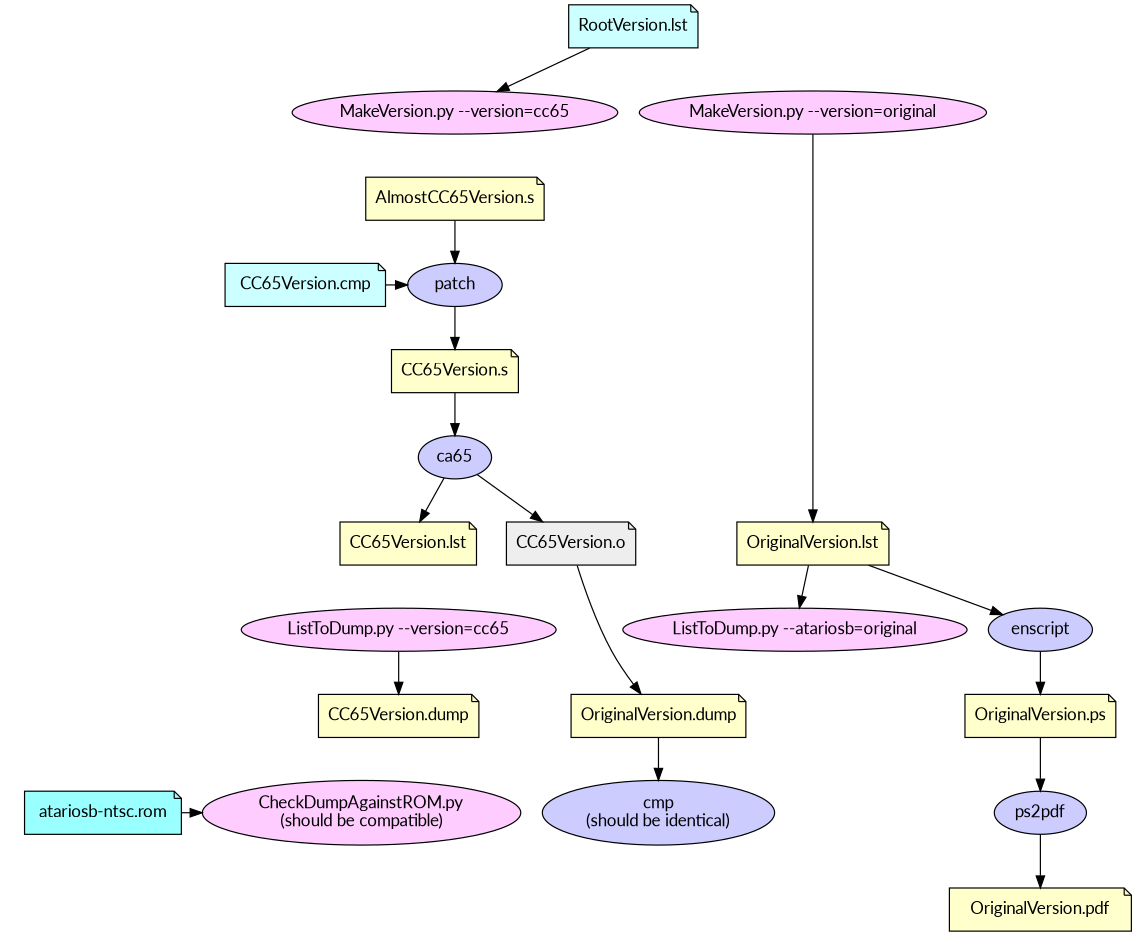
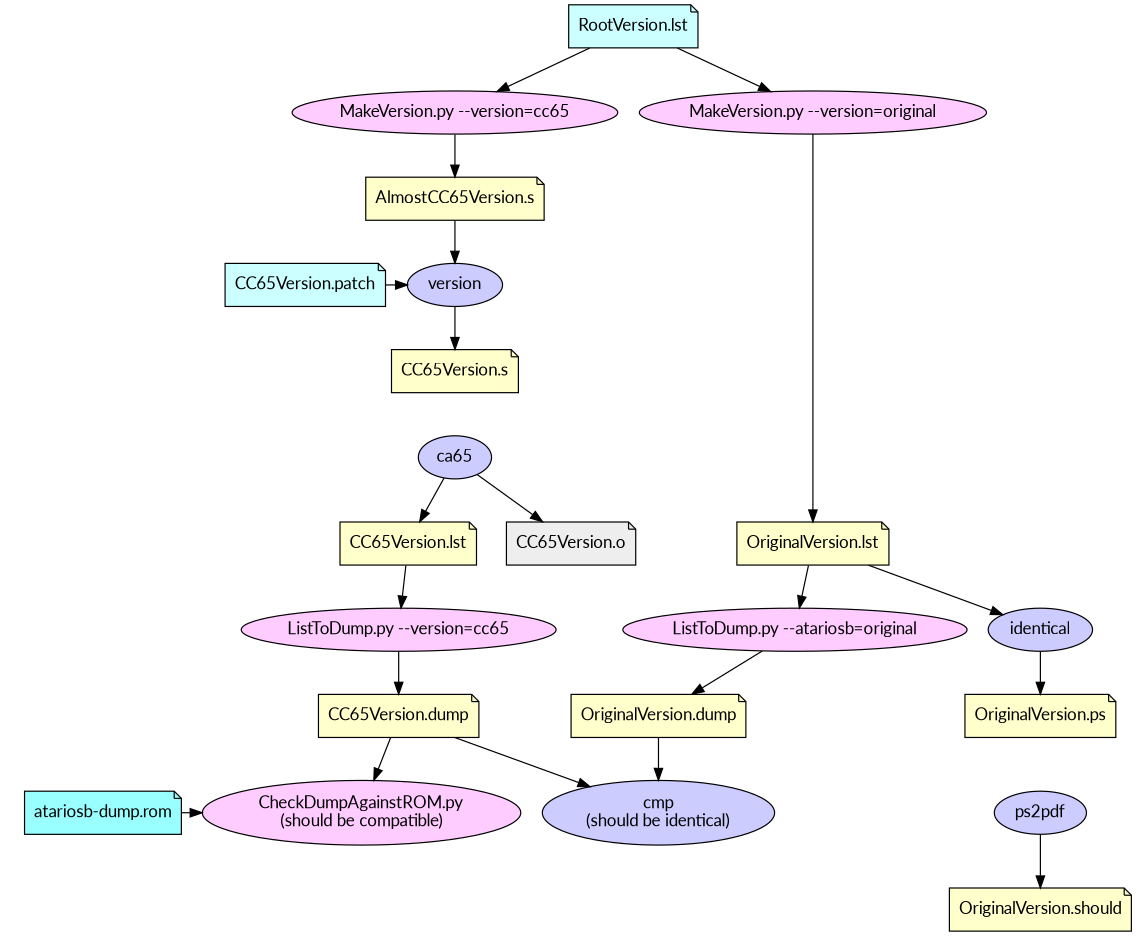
  digraph {
    fontname=Lato
    node [fillcolor="#ffffcc" fontname=Lato shape=note style=filled]
    edge [fontname=Lato]
    n1 [fillcolor="#ffccff" label="ListToDump.py --version=cc65" shape=ellipse]
    n2 [fillcolor="#ffccff" label="ListToDump.py --atariosb=original" shape=ellipse]
    n3 [fillcolor="#ffccff" label="MakeVersion.py --version=cc65" shape=ellipse]
    n4 [fillcolor="#ffccff" label="MakeVersion.py --version=original" shape=ellipse]
    n5 [label="CC65Version.lst"]
    n6 [label="OriginalVersion.lst"]
-   n7 [fillcolor="#ccccff" label=patch shape=ellipse]
-   n8 [fillcolor="#ccffff" label="CC65Version.cmp"]
+   n7 [fillcolor="#ccccff" label=version shape=ellipse]
+   n8 [fillcolor="#ccffff" label="CC65Version.patch"]
    n9 [fillcolor="#ffccff" label="CheckDumpAgainstROM.py\n(should be compatible)" shape=ellipse]
-   n10 [fillcolor="#99ffff" label="atariosb-ntsc.rom"]
+   n10 [fillcolor="#99ffff" label="atariosb-dump.rom"]
    n11 [label="CC65Version.dump"]
    n12 [label="OriginalVersion.dump"]
    n13 [label="AlmostCC65Version.s"]
-   n14 [fillcolor="#ccccff" label=enscript shape=ellipse]
+   n14 [fillcolor="#ccccff" label=identical shape=ellipse]
    n15 [label="CC65Version.s"]
    n16 [fillcolor="#ccccff" label=ca65 shape=ellipse]
    n17 [fillcolor="#ccccff" label="cmp\n(should be identical)" shape=ellipse]
    n18 [label="OriginalVersion.ps"]
    n19 [fillcolor="#ccffff" label="RootVersion.lst"]
    n20 [fillcolor="#eeeeee" label="CC65Version.o"]
    n21 [fillcolor="#ccccff" label=ps2pdf shape=ellipse]
-   n22 [label="OriginalVersion.pdf"]
+   n22 [label="OriginalVersion.should"]
    subgraph sub_1 {
      rank=same
      n1
      n2
    }
    subgraph sub_2 {
      rank=same
      n3
      n4
    }
    subgraph sub_3 {
      rank=same
      n5
      n6
    }
    subgraph cluster_4 {
      color=none
      subgraph sub_5 {
        color=none
        rank=same
        n7
        n8
      }
    }
    subgraph cluster_6 {
      color=none
      subgraph sub_7 {
        color=none
        rank=same
        n9
        n10
      }
    }
    n1 -> n11
-   n20 -> n12
+   n2 -> n12
+   n3 -> n13
    n4 -> n6
+   n5 -> n1
    n6 -> n2
    n6 -> n14
    n7 -> n15
    n8 -> n7
    n10 -> n9
+   n11 -> n9
+   n11 -> n17
    n12 -> n17
    n13 -> n7
    n14 -> n18
-   n15 -> n16
    n16 -> n5
    n16 -> n20
-   n18 -> n21
    n19 -> n3
+   n19 -> n4
    n21 -> n22
  }
